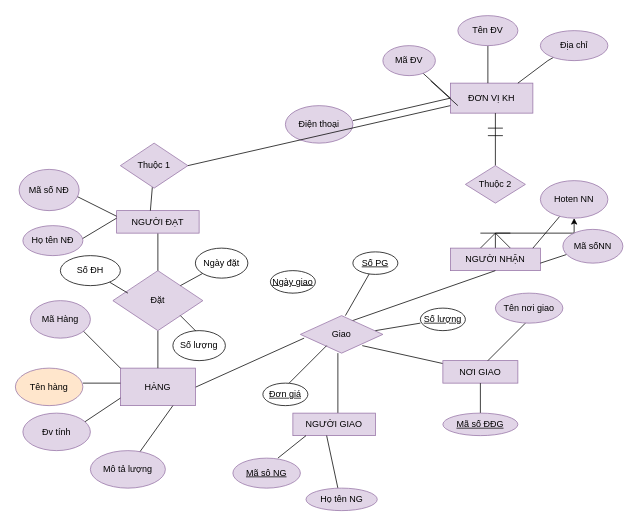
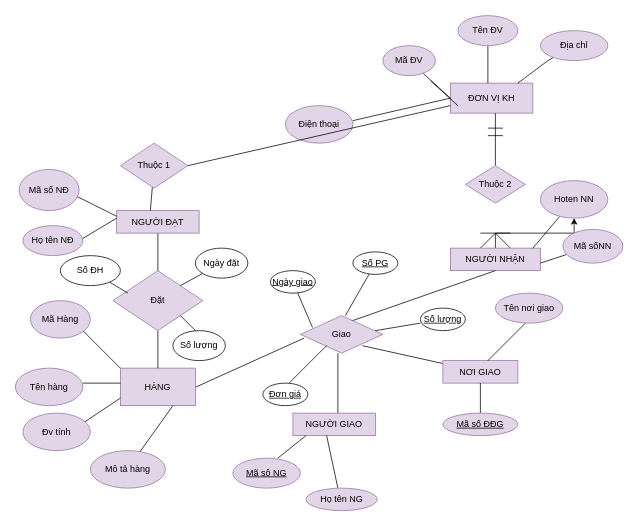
  <mxCell id="0" />
  <mxCell id="1" parent="0" />
  <mxCell id="2" value="ĐƠN VỊ KH" style="rounded=0;whiteSpace=wrap;html=1;fillColor=#e1d5e7;strokeColor=#9673a6;" vertex="1" parent="1"><mxGeometry x="600" y="110" width="110" height="40" as="geometry" /></mxCell>
  <mxCell id="3" value="" style="endArrow=none;html=1;rounded=0;" edge="1" parent="1" target="4"><mxGeometry width="50" height="50" relative="1" as="geometry"><mxPoint x="690" y="110" as="sourcePoint" /><mxPoint x="740" y="60" as="targetPoint" /><Array as="points"><mxPoint x="730" y="80" /></Array></mxGeometry></mxCell>
  <mxCell id="4" value="Địa chỉ" style="ellipse;whiteSpace=wrap;html=1;fillColor=#e1d5e7;strokeColor=#9673a6;" vertex="1" parent="1"><mxGeometry x="720" y="40" width="90" height="40" as="geometry" /></mxCell>
  <mxCell id="5" value="" style="endArrow=none;html=1;rounded=0;" edge="1" parent="1" target="6"><mxGeometry width="50" height="50" relative="1" as="geometry"><mxPoint x="650" y="110" as="sourcePoint" /><mxPoint x="650" y="50" as="targetPoint" /></mxGeometry></mxCell>
  <mxCell id="6" value="Tên ĐV" style="ellipse;whiteSpace=wrap;html=1;fillColor=#e1d5e7;strokeColor=#9673a6;" vertex="1" parent="1"><mxGeometry x="610" y="20" width="80" height="40" as="geometry" /></mxCell>
  <mxCell id="7" value="" style="endArrow=none;html=1;rounded=0;" edge="1" parent="1" target="8"><mxGeometry width="50" height="50" relative="1" as="geometry"><mxPoint x="600" y="130" as="sourcePoint" /><mxPoint x="560" y="80" as="targetPoint" /></mxGeometry></mxCell>
  <mxCell id="8" value="Mã ĐV" style="ellipse;whiteSpace=wrap;html=1;fillColor=#e1d5e7;strokeColor=#9673a6;" vertex="1" parent="1"><mxGeometry x="510" y="60" width="70" height="40" as="geometry" /></mxCell>
  <mxCell id="9" value="" style="endArrow=none;html=1;rounded=0;" edge="1" parent="1"><mxGeometry width="50" height="50" relative="1" as="geometry"><mxPoint x="660" y="220" as="sourcePoint" /><mxPoint x="660" y="150" as="targetPoint" /></mxGeometry></mxCell>
  <mxCell id="10" value="" style="endArrow=none;html=1;rounded=0;" edge="1" parent="1"><mxGeometry width="50" height="50" relative="1" as="geometry"><mxPoint x="650" y="170" as="sourcePoint" /><mxPoint x="670" y="170" as="targetPoint" /></mxGeometry></mxCell>
  <mxCell id="11" value="" style="endArrow=none;html=1;rounded=0;" edge="1" parent="1"><mxGeometry width="50" height="50" relative="1" as="geometry"><mxPoint x="650" y="180" as="sourcePoint" /><mxPoint x="670" y="180" as="targetPoint" /></mxGeometry></mxCell>
  <mxCell id="12" value="Thuộc 2" style="rhombus;whiteSpace=wrap;html=1;fillColor=#e1d5e7;strokeColor=#9673a6;" vertex="1" parent="1"><mxGeometry x="620" y="220" width="80" height="50" as="geometry" /></mxCell>
  <mxCell id="13" value="" style="endArrow=none;html=1;rounded=0;" edge="1" parent="1" target="18"><mxGeometry width="50" height="50" relative="1" as="geometry"><mxPoint x="660" y="330" as="sourcePoint" /><mxPoint x="659.5" y="270" as="targetPoint" /></mxGeometry></mxCell>
  <mxCell id="14" value="" style="endArrow=none;html=1;rounded=0;" edge="1" parent="1"><mxGeometry width="50" height="50" relative="1" as="geometry"><mxPoint x="640" y="310" as="sourcePoint" /><mxPoint x="680" y="310" as="targetPoint" /></mxGeometry></mxCell>
  <mxCell id="15" value="" style="endArrow=none;html=1;rounded=0;" edge="1" parent="1"><mxGeometry width="50" height="50" relative="1" as="geometry"><mxPoint x="640" y="330" as="sourcePoint" /><mxPoint x="660" y="310" as="targetPoint" /></mxGeometry></mxCell>
  <mxCell id="16" value="" style="endArrow=none;html=1;rounded=0;" edge="1" parent="1"><mxGeometry width="50" height="50" relative="1" as="geometry"><mxPoint x="680" y="330" as="sourcePoint" /><mxPoint x="660" y="310" as="targetPoint" /></mxGeometry></mxCell>
  <mxCell id="17" value="" style="edgeStyle=orthogonalEdgeStyle;rounded=0;orthogonalLoop=1;jettySize=auto;html=1;" edge="1" parent="1" source="18" target="21"><mxGeometry relative="1" as="geometry" /></mxCell>
  <mxCell id="18" value="NGƯỜI NHẬN" style="rounded=0;whiteSpace=wrap;html=1;fillColor=#e1d5e7;strokeColor=#9673a6;" vertex="1" parent="1"><mxGeometry x="600" y="330" width="120" height="30" as="geometry" /></mxCell>
  <mxCell id="19" value="" style="endArrow=none;html=1;rounded=0;" edge="1" parent="1"><mxGeometry width="50" height="50" relative="1" as="geometry"><mxPoint x="610" y="140" as="sourcePoint" /><mxPoint x="573.626" y="106.933" as="targetPoint" /></mxGeometry></mxCell>
  <mxCell id="20" value="" style="endArrow=none;html=1;rounded=0;" edge="1" parent="1" target="21"><mxGeometry width="50" height="50" relative="1" as="geometry"><mxPoint x="710" y="330" as="sourcePoint" /><mxPoint x="760" y="280" as="targetPoint" /></mxGeometry></mxCell>
  <mxCell id="21" value="Hoten NN" style="ellipse;whiteSpace=wrap;html=1;fillColor=#e1d5e7;strokeColor=#9673a6;" vertex="1" parent="1"><mxGeometry x="720" y="240" width="90" height="50" as="geometry" /></mxCell>
  <mxCell id="22" value="" style="endArrow=none;html=1;rounded=0;" edge="1" parent="1" target="23"><mxGeometry width="50" height="50" relative="1" as="geometry"><mxPoint x="720" y="350" as="sourcePoint" /><mxPoint x="770" y="350" as="targetPoint" /></mxGeometry></mxCell>
  <mxCell id="23" value="Mã sốNN" style="ellipse;whiteSpace=wrap;html=1;fillColor=#e1d5e7;strokeColor=#9673a6;" vertex="1" parent="1"><mxGeometry x="750" y="305" width="80" height="45" as="geometry" /></mxCell>
  <mxCell id="24" value="" style="endArrow=none;html=1;rounded=0;" edge="1" parent="1"><mxGeometry width="50" height="50" relative="1" as="geometry"><mxPoint x="460" y="430" as="sourcePoint" /><mxPoint x="660" y="360" as="targetPoint" /></mxGeometry></mxCell>
  <mxCell id="25" value="Giao" style="rhombus;whiteSpace=wrap;html=1;fillColor=#e1d5e7;strokeColor=#9673a6;" vertex="1" parent="1"><mxGeometry x="400" y="420" width="110" height="50" as="geometry" /></mxCell>
  <mxCell id="26" value="" style="endArrow=none;html=1;rounded=0;" edge="1" parent="1" target="27"><mxGeometry width="50" height="50" relative="1" as="geometry"><mxPoint x="460" y="420" as="sourcePoint" /><mxPoint x="460" y="350" as="targetPoint" /></mxGeometry></mxCell>
  <mxCell id="27" value="&lt;u&gt;Số PG&lt;/u&gt;" style="ellipse;whiteSpace=wrap;html=1;" vertex="1" parent="1"><mxGeometry x="470" y="335" width="60" height="30" as="geometry" /></mxCell>
  <mxCell id="28" value="" style="endArrow=none;html=1;rounded=0;exitX=0.147;exitY=0.316;exitDx=0;exitDy=0;exitPerimeter=0;startArrow=none;" edge="1" parent="1" source="29"><mxGeometry width="50" height="50" relative="1" as="geometry"><mxPoint x="385" y="430" as="sourcePoint" /><mxPoint x="390" y="390" as="targetPoint" /></mxGeometry></mxCell>
  <mxCell id="29" value="&lt;u&gt;Ngày giao&lt;/u&gt;" style="ellipse;whiteSpace=wrap;html=1;" vertex="1" parent="1"><mxGeometry x="360" y="360" width="60" height="30" as="geometry" /></mxCell>
+ <mxCell id="30" value="" style="endArrow=none;html=1;rounded=0;exitX=0.147;exitY=0.316;exitDx=0;exitDy=0;exitPerimeter=0;" edge="1" parent="1" source="25" target="29"><mxGeometry width="50" height="50" relative="1" as="geometry"><mxPoint x="416.17" y="435.8" as="sourcePoint" /><mxPoint x="390" y="390" as="targetPoint" /></mxGeometry></mxCell>
  <mxCell id="31" value="" style="endArrow=none;html=1;rounded=0;" edge="1" parent="1"><mxGeometry width="50" height="50" relative="1" as="geometry"><mxPoint x="500" y="440" as="sourcePoint" /><mxPoint x="560" y="430" as="targetPoint" /></mxGeometry></mxCell>
  <mxCell id="32" value="&lt;u&gt;Số lượng&lt;/u&gt;" style="ellipse;whiteSpace=wrap;html=1;" vertex="1" parent="1"><mxGeometry x="560" y="410" width="60" height="30" as="geometry" /></mxCell>
  <mxCell id="33" value="&lt;u&gt;Đơn giá&lt;/u&gt;" style="ellipse;whiteSpace=wrap;html=1;" vertex="1" parent="1"><mxGeometry x="350" y="510" width="60" height="30" as="geometry" /></mxCell>
  <mxCell id="34" value="" style="endArrow=none;html=1;rounded=0;" edge="1" parent="1"><mxGeometry width="50" height="50" relative="1" as="geometry"><mxPoint x="385" y="510" as="sourcePoint" /><mxPoint x="435" y="460" as="targetPoint" /></mxGeometry></mxCell>
  <mxCell id="35" value="" style="endArrow=none;html=1;rounded=0;" edge="1" parent="1" target="36"><mxGeometry width="50" height="50" relative="1" as="geometry"><mxPoint x="482.5" y="460" as="sourcePoint" /><mxPoint x="607.5" y="480" as="targetPoint" /></mxGeometry></mxCell>
  <mxCell id="36" value="NƠI GIAO" style="rounded=0;whiteSpace=wrap;html=1;fillColor=#e1d5e7;strokeColor=#9673a6;" vertex="1" parent="1"><mxGeometry x="590" y="480" width="100" height="30" as="geometry" /></mxCell>
  <mxCell id="37" value="" style="endArrow=none;html=1;rounded=0;" edge="1" parent="1"><mxGeometry width="50" height="50" relative="1" as="geometry"><mxPoint x="650" y="480" as="sourcePoint" /><mxPoint x="700" y="430" as="targetPoint" /></mxGeometry></mxCell>
  <mxCell id="38" value="Tên nơi giao" style="ellipse;whiteSpace=wrap;html=1;fillColor=#e1d5e7;strokeColor=#9673a6;" vertex="1" parent="1"><mxGeometry x="660" y="390" width="90" height="40" as="geometry" /></mxCell>
  <mxCell id="39" value="" style="endArrow=none;html=1;rounded=0;" edge="1" parent="1"><mxGeometry width="50" height="50" relative="1" as="geometry"><mxPoint x="640" y="550" as="sourcePoint" /><mxPoint x="640" y="510" as="targetPoint" /></mxGeometry></mxCell>
  <mxCell id="40" value="&lt;u&gt;Mã số ĐĐG&lt;/u&gt;" style="ellipse;whiteSpace=wrap;html=1;fillColor=#e1d5e7;strokeColor=#9673a6;" vertex="1" parent="1"><mxGeometry x="590" y="550" width="100" height="30" as="geometry" /></mxCell>
  <mxCell id="41" value="" style="endArrow=none;html=1;rounded=0;" edge="1" parent="1"><mxGeometry width="50" height="50" relative="1" as="geometry"><mxPoint x="450" y="550" as="sourcePoint" /><mxPoint x="450" y="470" as="targetPoint" /></mxGeometry></mxCell>
  <mxCell id="42" value="NGƯỜI GIAO" style="rounded=0;whiteSpace=wrap;html=1;fillColor=#e1d5e7;strokeColor=#9673a6;" vertex="1" parent="1"><mxGeometry x="390" y="550" width="110" height="30" as="geometry" /></mxCell>
  <mxCell id="43" value="" style="endArrow=none;html=1;rounded=0;" edge="1" parent="1"><mxGeometry width="50" height="50" relative="1" as="geometry"><mxPoint x="450" y="650" as="sourcePoint" /><mxPoint x="435" y="580" as="targetPoint" /></mxGeometry></mxCell>
  <mxCell id="44" value="Họ tên NG" style="ellipse;whiteSpace=wrap;html=1;fillColor=#e1d5e7;strokeColor=#9673a6;" vertex="1" parent="1"><mxGeometry x="407.5" y="650" width="95" height="30" as="geometry" /></mxCell>
  <mxCell id="45" value="" style="endArrow=none;html=1;rounded=0;" edge="1" parent="1"><mxGeometry width="50" height="50" relative="1" as="geometry"><mxPoint x="370" y="610" as="sourcePoint" /><mxPoint x="407.5" y="580" as="targetPoint" /></mxGeometry></mxCell>
  <mxCell id="46" value="&lt;u&gt;Mã sô NG&lt;/u&gt;" style="ellipse;whiteSpace=wrap;html=1;fillColor=#e1d5e7;strokeColor=#9673a6;" vertex="1" parent="1"><mxGeometry x="310" y="610" width="90" height="40" as="geometry" /></mxCell>
  <mxCell id="47" value="" style="endArrow=none;html=1;rounded=0;" edge="1" parent="1"><mxGeometry width="50" height="50" relative="1" as="geometry"><mxPoint x="250" y="520" as="sourcePoint" /><mxPoint x="405" y="450" as="targetPoint" /></mxGeometry></mxCell>
  <mxCell id="48" value="HÀNG" style="rounded=0;whiteSpace=wrap;html=1;fillColor=#e1d5e7;strokeColor=#9673a6;" vertex="1" parent="1"><mxGeometry x="160" y="490" width="100" height="50" as="geometry" /></mxCell>
  <mxCell id="49" value="" style="endArrow=none;html=1;rounded=0;" edge="1" parent="1"><mxGeometry width="50" height="50" relative="1" as="geometry"><mxPoint x="110" y="510" as="sourcePoint" /><mxPoint x="160" y="510" as="targetPoint" /></mxGeometry></mxCell>
- <mxCell id="50" value="Tên hàng" style="ellipse;whiteSpace=wrap;html=1;fillColor=#ffe6cc;strokeColor=#9673a6;" vertex="1" parent="1"><mxGeometry x="20" y="490" width="90" height="50" as="geometry" /></mxCell>
+ <mxCell id="50" value="Tên hàng" style="ellipse;whiteSpace=wrap;html=1;fillColor=#e1d5e7;strokeColor=#9673a6;" vertex="1" parent="1"><mxGeometry x="20" y="490" width="90" height="50" as="geometry" /></mxCell>
  <mxCell id="51" value="" style="endArrow=none;html=1;rounded=0;" edge="1" parent="1"><mxGeometry width="50" height="50" relative="1" as="geometry"><mxPoint x="180" y="610" as="sourcePoint" /><mxPoint x="230" y="540" as="targetPoint" /></mxGeometry></mxCell>
- <mxCell id="52" value="Mô tả lượng" style="ellipse;whiteSpace=wrap;html=1;fillColor=#e1d5e7;strokeColor=#9673a6;" vertex="1" parent="1"><mxGeometry x="120" y="600" width="100" height="50" as="geometry" /></mxCell>
+ <mxCell id="52" value="Mô tả hàng" style="ellipse;whiteSpace=wrap;html=1;fillColor=#e1d5e7;strokeColor=#9673a6;" vertex="1" parent="1"><mxGeometry x="120" y="600" width="100" height="50" as="geometry" /></mxCell>
  <mxCell id="53" value="" style="endArrow=none;html=1;rounded=0;" edge="1" parent="1"><mxGeometry width="50" height="50" relative="1" as="geometry"><mxPoint x="100" y="570" as="sourcePoint" /><mxPoint x="160" y="530" as="targetPoint" /></mxGeometry></mxCell>
  <mxCell id="54" value="Đv tính" style="ellipse;whiteSpace=wrap;html=1;fillColor=#e1d5e7;strokeColor=#9673a6;" vertex="1" parent="1"><mxGeometry x="30" y="550" width="90" height="50" as="geometry" /></mxCell>
  <mxCell id="55" value="" style="endArrow=none;html=1;rounded=0;" edge="1" parent="1"><mxGeometry width="50" height="50" relative="1" as="geometry"><mxPoint x="110" y="440" as="sourcePoint" /><mxPoint x="160" y="490" as="targetPoint" /></mxGeometry></mxCell>
  <mxCell id="56" value="Mã Hàng" style="ellipse;whiteSpace=wrap;html=1;fillColor=#e1d5e7;strokeColor=#9673a6;" vertex="1" parent="1"><mxGeometry x="40" y="400" width="80" height="50" as="geometry" /></mxCell>
  <mxCell id="57" value="" style="endArrow=none;html=1;rounded=0;" edge="1" parent="1" target="58"><mxGeometry width="50" height="50" relative="1" as="geometry"><mxPoint x="210" y="490" as="sourcePoint" /><mxPoint x="210" y="420" as="targetPoint" /></mxGeometry></mxCell>
  <mxCell id="58" value="Đặt" style="rhombus;whiteSpace=wrap;html=1;fillColor=#e1d5e7;strokeColor=#9673a6;" vertex="1" parent="1"><mxGeometry x="150" y="360" width="120" height="80" as="geometry" /></mxCell>
  <mxCell id="59" value="" style="endArrow=none;html=1;rounded=0;" edge="1" parent="1" target="60"><mxGeometry width="50" height="50" relative="1" as="geometry"><mxPoint x="170" y="390" as="sourcePoint" /><mxPoint x="140" y="350" as="targetPoint" /></mxGeometry></mxCell>
  <mxCell id="60" value="Số ĐH" style="ellipse;whiteSpace=wrap;html=1;" vertex="1" parent="1"><mxGeometry x="80" y="340" width="80" height="40" as="geometry" /></mxCell>
  <mxCell id="61" value="" style="endArrow=none;html=1;rounded=0;" edge="1" parent="1"><mxGeometry width="50" height="50" relative="1" as="geometry"><mxPoint x="270" y="450" as="sourcePoint" /><mxPoint x="240" y="420" as="targetPoint" /></mxGeometry></mxCell>
  <mxCell id="62" value="Số lượng" style="ellipse;whiteSpace=wrap;html=1;" vertex="1" parent="1"><mxGeometry x="230" y="440" width="70" height="40" as="geometry" /></mxCell>
  <mxCell id="63" value="" style="endArrow=none;html=1;rounded=0;" edge="1" parent="1" target="64"><mxGeometry width="50" height="50" relative="1" as="geometry"><mxPoint x="240" y="380" as="sourcePoint" /><mxPoint x="270" y="360" as="targetPoint" /></mxGeometry></mxCell>
  <mxCell id="64" value="Ngày đặt" style="ellipse;whiteSpace=wrap;html=1;" vertex="1" parent="1"><mxGeometry x="260" y="330" width="70" height="40" as="geometry" /></mxCell>
  <mxCell id="65" value="" style="endArrow=none;html=1;rounded=0;" edge="1" parent="1" target="66"><mxGeometry width="50" height="50" relative="1" as="geometry"><mxPoint x="210" y="360" as="sourcePoint" /><mxPoint x="210" y="300" as="targetPoint" /></mxGeometry></mxCell>
  <mxCell id="66" value="NGƯỜI ĐẠT" style="rounded=0;whiteSpace=wrap;html=1;fillColor=#e1d5e7;strokeColor=#9673a6;" vertex="1" parent="1"><mxGeometry x="155" y="280" width="110" height="30" as="geometry" /></mxCell>
  <mxCell id="67" value="" style="endArrow=none;html=1;rounded=0;" edge="1" parent="1"><mxGeometry width="50" height="50" relative="1" as="geometry"><mxPoint x="105" y="320" as="sourcePoint" /><mxPoint x="155" y="290" as="targetPoint" /></mxGeometry></mxCell>
  <mxCell id="68" value="Họ tên NĐ" style="ellipse;whiteSpace=wrap;html=1;fillColor=#e1d5e7;strokeColor=#9673a6;" vertex="1" parent="1"><mxGeometry x="30" y="300" width="80" height="40" as="geometry" /></mxCell>
  <mxCell id="69" value="" style="endArrow=none;html=1;rounded=0;entryX=0;entryY=0.25;entryDx=0;entryDy=0;" edge="1" parent="1" target="66"><mxGeometry width="50" height="50" relative="1" as="geometry"><mxPoint x="100" y="260" as="sourcePoint" /><mxPoint x="180" y="240" as="targetPoint" /></mxGeometry></mxCell>
  <mxCell id="70" value="Mã số NĐ" style="ellipse;whiteSpace=wrap;html=1;fillColor=#e1d5e7;strokeColor=#9673a6;" vertex="1" parent="1"><mxGeometry x="25" y="225" width="80" height="55" as="geometry" /></mxCell>
  <mxCell id="71" value="" style="endArrow=none;html=1;rounded=0;" edge="1" parent="1" target="72"><mxGeometry width="50" height="50" relative="1" as="geometry"><mxPoint x="200" y="280" as="sourcePoint" /><mxPoint x="200" y="210" as="targetPoint" /></mxGeometry></mxCell>
  <mxCell id="72" value="Thuộc 1" style="rhombus;whiteSpace=wrap;html=1;fillColor=#e1d5e7;strokeColor=#9673a6;" vertex="1" parent="1"><mxGeometry x="160" y="190" width="90" height="60" as="geometry" /></mxCell>
  <mxCell id="73" value="" style="endArrow=none;html=1;rounded=0;" edge="1" parent="1"><mxGeometry width="50" height="50" relative="1" as="geometry"><mxPoint x="470" y="160" as="sourcePoint" /><mxPoint x="600" y="130" as="targetPoint" /></mxGeometry></mxCell>
  <mxCell id="74" value="Điện thoại" style="ellipse;whiteSpace=wrap;html=1;fillColor=#e1d5e7;strokeColor=#9673a6;" vertex="1" parent="1"><mxGeometry x="380" y="140" width="90" height="50" as="geometry" /></mxCell>
  <mxCell id="75" value="" style="endArrow=none;html=1;rounded=0;exitX=1;exitY=0.5;exitDx=0;exitDy=0;" edge="1" parent="1" source="72"><mxGeometry width="50" height="50" relative="1" as="geometry"><mxPoint x="550" y="190" as="sourcePoint" /><mxPoint x="600" y="140" as="targetPoint" /></mxGeometry></mxCell>
